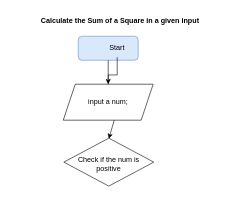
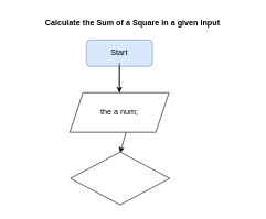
  <mxCell id="0" />
  <mxCell id="1" parent="0" />
  <mxCell id="2" value="&lt;b&gt;Calculate the Sum of a Square in a given input&lt;/b&gt;" style="text;html=1;strokeColor=none;fillColor=none;align=center;verticalAlign=middle;whiteSpace=wrap;rounded=0;" vertex="1" parent="1"><mxGeometry x="20" y="20" width="360" height="30" as="geometry" /></mxCell>
  <mxCell id="3" value="" style="rounded=1;whiteSpace=wrap;html=1;fillColor=#dae8fc;strokeColor=#6c8ebf;" vertex="1" parent="1"><mxGeometry x="130" y="60" width="100" height="40" as="geometry" /></mxCell>
  <mxCell id="4" value="" style="edgeStyle=orthogonalEdgeStyle;rounded=0;orthogonalLoop=1;jettySize=auto;html=1;endArrow=none;" edge="1" parent="1" source="5" target="8"><mxGeometry relative="1" as="geometry" /></mxCell>
- <mxCell id="5" value="Start" style="text;html=1;strokeColor=none;fillColor=none;align=center;verticalAlign=middle;whiteSpace=wrap;rounded=0;" vertex="1" parent="1"><mxGeometry x="165" y="65" width="60" height="30" as="geometry" /></mxCell>
+ <mxCell id="5" value="Start" style="text;html=1;strokeColor=none;fillColor=none;align=center;verticalAlign=middle;whiteSpace=wrap;rounded=0;" vertex="1" parent="1"><mxGeometry x="150" y="65" width="60" height="30" as="geometry" /></mxCell>
  <mxCell id="6" value="" style="endArrow=classic;html=1;rounded=0;exitX=0.5;exitY=1;exitDx=0;exitDy=0;" edge="1" parent="1" source="3"><mxGeometry width="50" height="50" relative="1" as="geometry"><mxPoint x="220" y="260" as="sourcePoint" /><mxPoint x="180" y="140" as="targetPoint" /></mxGeometry></mxCell>
  <mxCell id="7" value="" style="shape=parallelogram;perimeter=parallelogramPerimeter;whiteSpace=wrap;html=1;fixedSize=1;" vertex="1" parent="1"><mxGeometry x="105" y="140" width="150" height="60" as="geometry" /></mxCell>
- <mxCell id="8" value="input a num;" style="text;html=1;strokeColor=none;fillColor=none;align=center;verticalAlign=middle;whiteSpace=wrap;rounded=0;" vertex="1" parent="1"><mxGeometry x="130" y="154" width="100" height="30" as="geometry" /></mxCell>
+ <mxCell id="8" value="the a num;" style="text;html=1;strokeColor=none;fillColor=none;align=center;verticalAlign=middle;whiteSpace=wrap;rounded=0;" vertex="1" parent="1"><mxGeometry x="130" y="154" width="100" height="30" as="geometry" /></mxCell>
  <mxCell id="9" value="" style="rhombus;whiteSpace=wrap;html=1;" vertex="1" parent="1"><mxGeometry x="106" y="230" width="150" height="80" as="geometry" /></mxCell>
  <mxCell id="10" value="" style="endArrow=classic;html=1;rounded=0;exitX=0.567;exitY=1;exitDx=0;exitDy=0;exitPerimeter=0;" edge="1" parent="1" source="7"><mxGeometry width="50" height="50" relative="1" as="geometry"><mxPoint x="181" y="191" as="sourcePoint" /><mxPoint x="181" y="231" as="targetPoint" /></mxGeometry></mxCell>
- <mxCell id="11" value="Check if the num is positive" style="text;html=1;strokeColor=none;fillColor=none;align=center;verticalAlign=middle;whiteSpace=wrap;rounded=0;" vertex="1" parent="1"><mxGeometry x="121" y="259" width="120" height="30" as="geometry" /></mxCell>
